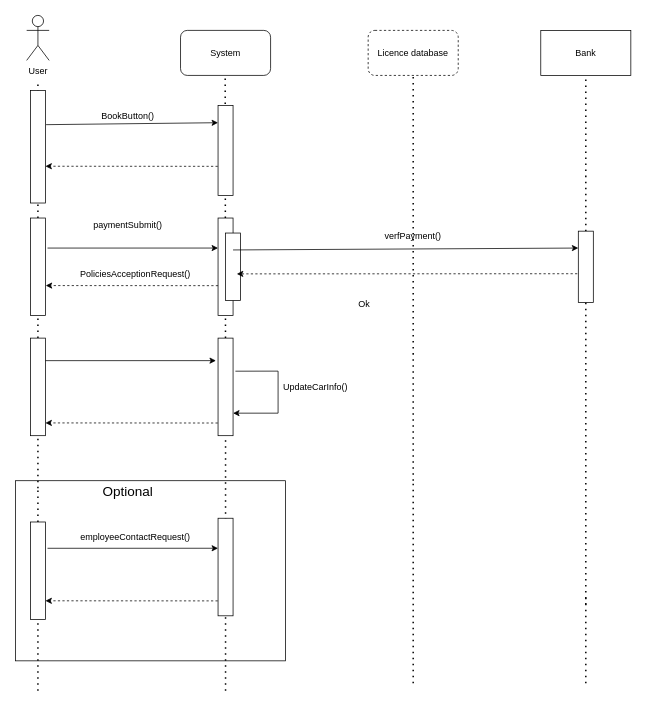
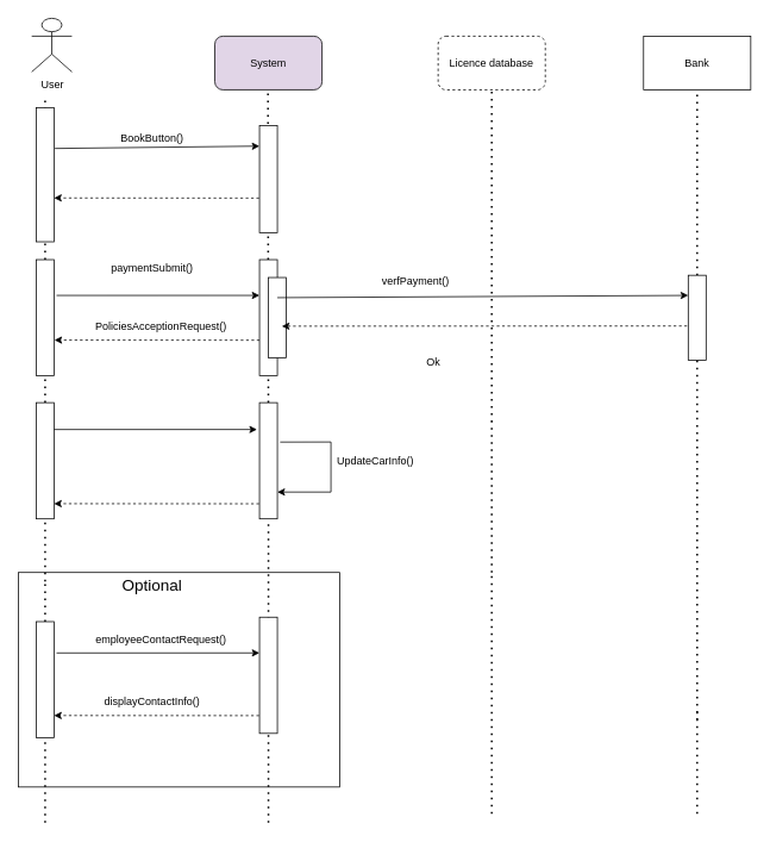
  <mxCell id="0" />
  <mxCell id="1" parent="0" />
  <mxCell id="2" value="" style="rounded=0;whiteSpace=wrap;html=1;" vertex="1" parent="1"><mxGeometry x="20" y="640" width="360" height="240" as="geometry" /></mxCell>
- <mxCell id="3" value="User" style="shape=umlActor;verticalLabelPosition=bottom;verticalAlign=top;html=1;outlineConnect=0;" vertex="1" parent="1"><mxGeometry x="35" y="20" width="30" height="60" as="geometry" /></mxCell>
+ <mxCell id="3" value="User" style="shape=umlActor;verticalLabelPosition=bottom;verticalAlign=top;html=1;outlineConnect=0;" vertex="1" parent="1"><mxGeometry x="35" y="20" width="45" height="60" as="geometry" /></mxCell>
  <mxCell id="4" value="" style="endArrow=none;dashed=1;html=1;dashPattern=1 3;strokeWidth=2;rounded=0;startArrow=none;" edge="1" parent="1" source="14"><mxGeometry width="50" height="50" relative="1" as="geometry"><mxPoint x="50" y="520" as="sourcePoint" /><mxPoint x="50" y="110" as="targetPoint" /></mxGeometry></mxCell>
  <mxCell id="5" value="" style="rounded=0;whiteSpace=wrap;html=1;" vertex="1" parent="1"><mxGeometry x="40" y="120" width="20" height="150" as="geometry" /></mxCell>
- <mxCell id="6" value="System" style="rounded=1;whiteSpace=wrap;html=1;" vertex="1" parent="1"><mxGeometry x="240" y="40" width="120" height="60" as="geometry" /></mxCell>
+ <mxCell id="6" value="System" style="rounded=1;whiteSpace=wrap;html=1;fillColor=#e1d5e7;" vertex="1" parent="1"><mxGeometry x="240" y="40" width="120" height="60" as="geometry" /></mxCell>
  <mxCell id="7" value="" style="endArrow=none;dashed=1;html=1;dashPattern=1 3;strokeWidth=2;rounded=0;startArrow=none;" edge="1" parent="1" source="20"><mxGeometry width="50" height="50" relative="1" as="geometry"><mxPoint x="300" y="710" as="sourcePoint" /><mxPoint x="299.5" y="100" as="targetPoint" /></mxGeometry></mxCell>
  <mxCell id="8" value="" style="endArrow=classic;html=1;rounded=0;exitX=1.044;exitY=0.304;exitDx=0;exitDy=0;exitPerimeter=0;" edge="1" parent="1" source="5"><mxGeometry width="50" height="50" relative="1" as="geometry"><mxPoint x="230" y="260" as="sourcePoint" /><mxPoint x="290" y="163" as="targetPoint" /></mxGeometry></mxCell>
  <mxCell id="9" value="BookButton()" style="text;html=1;strokeColor=none;fillColor=none;align=center;verticalAlign=middle;whiteSpace=wrap;rounded=0;" vertex="1" parent="1"><mxGeometry x="140" y="140" width="60" height="30" as="geometry" /></mxCell>
  <mxCell id="10" value="" style="rounded=0;whiteSpace=wrap;html=1;" vertex="1" parent="1"><mxGeometry x="290" y="140" width="20" height="120" as="geometry" /></mxCell>
  <mxCell id="11" value="" style="endArrow=classic;html=1;rounded=0;exitX=1.14;exitY=0.331;exitDx=0;exitDy=0;exitPerimeter=0;" edge="1" parent="1"><mxGeometry width="50" height="50" relative="1" as="geometry"><mxPoint x="62.8" y="330.03" as="sourcePoint" /><mxPoint x="290" y="330" as="targetPoint" /></mxGeometry></mxCell>
  <mxCell id="12" value="PoliciesAcceptionRequest()" style="text;html=1;strokeColor=none;fillColor=none;align=center;verticalAlign=middle;whiteSpace=wrap;rounded=0;" vertex="1" parent="1"><mxGeometry x="120" y="350" width="120" height="30" as="geometry" /></mxCell>
  <mxCell id="13" value="paymentSubmit()" style="text;html=1;strokeColor=none;fillColor=none;align=center;verticalAlign=middle;whiteSpace=wrap;rounded=0;" vertex="1" parent="1"><mxGeometry x="140" y="285" width="60" height="30" as="geometry" /></mxCell>
  <mxCell id="14" value="" style="rounded=0;whiteSpace=wrap;html=1;" vertex="1" parent="1"><mxGeometry x="40" y="290" width="20" height="130" as="geometry" /></mxCell>
  <mxCell id="15" value="" style="endArrow=none;dashed=1;html=1;dashPattern=1 3;strokeWidth=2;rounded=0;startArrow=none;" edge="1" parent="1" source="17" target="14"><mxGeometry width="50" height="50" relative="1" as="geometry"><mxPoint x="50" y="710" as="sourcePoint" /><mxPoint x="50" y="110" as="targetPoint" /></mxGeometry></mxCell>
  <mxCell id="16" value="" style="rounded=0;whiteSpace=wrap;html=1;" vertex="1" parent="1"><mxGeometry x="290" y="290" width="20" height="130" as="geometry" /></mxCell>
  <mxCell id="17" value="" style="rounded=0;whiteSpace=wrap;html=1;" vertex="1" parent="1"><mxGeometry x="40" y="450" width="20" height="130" as="geometry" /></mxCell>
  <mxCell id="18" value="" style="endArrow=none;dashed=1;html=1;dashPattern=1 3;strokeWidth=2;rounded=0;startArrow=none;" edge="1" parent="1" target="17"><mxGeometry width="50" height="50" relative="1" as="geometry"><mxPoint x="50" y="650" as="sourcePoint" /><mxPoint x="50" y="420" as="targetPoint" /></mxGeometry></mxCell>
  <mxCell id="19" value="" style="endArrow=classic;html=1;rounded=0;exitX=1.14;exitY=0.331;exitDx=0;exitDy=0;exitPerimeter=0;" edge="1" parent="1"><mxGeometry width="50" height="50" relative="1" as="geometry"><mxPoint x="60" y="480.03" as="sourcePoint" /><mxPoint x="287.2" y="480" as="targetPoint" /></mxGeometry></mxCell>
  <mxCell id="20" value="" style="rounded=0;whiteSpace=wrap;html=1;" vertex="1" parent="1"><mxGeometry x="290" y="450" width="20" height="130" as="geometry" /></mxCell>
  <mxCell id="21" value="" style="endArrow=none;dashed=1;html=1;dashPattern=1 3;strokeWidth=2;rounded=0;startArrow=none;" edge="1" parent="1" target="20"><mxGeometry width="50" height="50" relative="1" as="geometry"><mxPoint x="300" y="740" as="sourcePoint" /><mxPoint x="299.5" y="100" as="targetPoint" /></mxGeometry></mxCell>
  <mxCell id="22" value="" style="endArrow=none;dashed=1;html=1;dashPattern=1 3;strokeWidth=2;rounded=0;startArrow=none;" edge="1" parent="1" source="45"><mxGeometry width="50" height="50" relative="1" as="geometry"><mxPoint x="300" y="1040" as="sourcePoint" /><mxPoint x="300" y="750" as="targetPoint" /></mxGeometry></mxCell>
  <mxCell id="23" value="" style="endArrow=none;dashed=1;html=1;dashPattern=1 3;strokeWidth=2;rounded=0;startArrow=none;" edge="1" parent="1" source="43"><mxGeometry width="50" height="50" relative="1" as="geometry"><mxPoint x="50" y="1020" as="sourcePoint" /><mxPoint x="50" y="650" as="targetPoint" /></mxGeometry></mxCell>
  <mxCell id="24" value="Licence database" style="rounded=1;whiteSpace=wrap;html=1;dashed=1;" vertex="1" parent="1"><mxGeometry x="490" y="40" width="120" height="60" as="geometry" /></mxCell>
  <mxCell id="25" value="" style="endArrow=none;dashed=1;html=1;dashPattern=1 3;strokeWidth=2;rounded=0;entryX=0.5;entryY=1;entryDx=0;entryDy=0;startArrow=none;" edge="1" parent="1" target="24"><mxGeometry width="50" height="50" relative="1" as="geometry"><mxPoint x="550" y="640" as="sourcePoint" /><mxPoint x="220" y="190" as="targetPoint" /></mxGeometry></mxCell>
  <mxCell id="26" value="" style="endArrow=none;dashed=1;html=1;dashPattern=1 3;strokeWidth=2;rounded=0;" edge="1" parent="1"><mxGeometry width="50" height="50" relative="1" as="geometry"><mxPoint x="550" y="910" as="sourcePoint" /><mxPoint x="550" y="640" as="targetPoint" /></mxGeometry></mxCell>
  <mxCell id="27" value="Bank" style="whiteSpace=wrap;html=1;rounded=0;" vertex="1" parent="1"><mxGeometry x="720" y="40" width="120" height="60" as="geometry" /></mxCell>
  <mxCell id="28" value="" style="endArrow=none;dashed=1;html=1;dashPattern=1 3;strokeWidth=2;rounded=0;entryX=0.5;entryY=1;entryDx=0;entryDy=0;startArrow=none;" edge="1" parent="1" source="32" target="27"><mxGeometry width="50" height="50" relative="1" as="geometry"><mxPoint x="780" y="1071.143" as="sourcePoint" /><mxPoint x="750" y="380" as="targetPoint" /></mxGeometry></mxCell>
  <mxCell id="29" value="" style="endArrow=none;dashed=1;html=1;dashPattern=1 3;strokeWidth=2;rounded=0;" edge="1" parent="1"><mxGeometry width="50" height="50" relative="1" as="geometry"><mxPoint x="780" y="910" as="sourcePoint" /><mxPoint x="780" y="790" as="targetPoint" /></mxGeometry></mxCell>
  <mxCell id="30" value="" style="endArrow=classic;html=1;rounded=0;dashed=1;exitX=-0.021;exitY=0.676;exitDx=0;exitDy=0;exitPerimeter=0;" edge="1" parent="1" source="10"><mxGeometry width="50" height="50" relative="1" as="geometry"><mxPoint x="290" y="242" as="sourcePoint" /><mxPoint x="60" y="221" as="targetPoint" /></mxGeometry></mxCell>
  <mxCell id="31" value="" style="endArrow=classic;html=1;rounded=0;dashed=1;exitX=-0.021;exitY=0.676;exitDx=0;exitDy=0;exitPerimeter=0;" edge="1" parent="1"><mxGeometry width="50" height="50" relative="1" as="geometry"><mxPoint x="290" y="380.12" as="sourcePoint" /><mxPoint x="60.42" y="380" as="targetPoint" /></mxGeometry></mxCell>
  <mxCell id="32" value="" style="rounded=0;whiteSpace=wrap;html=1;" vertex="1" parent="1"><mxGeometry x="770" y="307.5" width="20" height="95" as="geometry" /></mxCell>
  <mxCell id="33" value="" style="endArrow=none;dashed=1;html=1;dashPattern=1 3;strokeWidth=2;rounded=0;entryX=0.5;entryY=1;entryDx=0;entryDy=0;startArrow=none;" edge="1" parent="1" target="32"><mxGeometry width="50" height="50" relative="1" as="geometry"><mxPoint x="780" y="805" as="sourcePoint" /><mxPoint x="780" y="100" as="targetPoint" /></mxGeometry></mxCell>
  <mxCell id="34" value="" style="rounded=0;whiteSpace=wrap;html=1;" vertex="1" parent="1"><mxGeometry x="300" y="310" width="20" height="90" as="geometry" /></mxCell>
  <mxCell id="35" value="" style="endArrow=classic;html=1;rounded=0;exitX=1.14;exitY=0.331;exitDx=0;exitDy=0;exitPerimeter=0;entryX=0;entryY=0.25;entryDx=0;entryDy=0;" edge="1" parent="1"><mxGeometry width="50" height="50" relative="1" as="geometry"><mxPoint x="310" y="332.53" as="sourcePoint" /><mxPoint x="770" y="330" as="targetPoint" /></mxGeometry></mxCell>
  <mxCell id="36" value="" style="endArrow=classic;html=1;rounded=0;dashed=1;entryX=1;entryY=0.833;entryDx=0;entryDy=0;entryPerimeter=0;exitX=-0.068;exitY=0.597;exitDx=0;exitDy=0;exitPerimeter=0;" edge="1" parent="1" source="32"><mxGeometry width="50" height="50" relative="1" as="geometry"><mxPoint x="765" y="364.44" as="sourcePoint" /><mxPoint x="315" y="364.41" as="targetPoint" /></mxGeometry></mxCell>
- <mxCell id="37" value="verfPayment()" style="text;html=1;strokeColor=none;fillColor=none;align=center;verticalAlign=middle;whiteSpace=wrap;rounded=0;" vertex="1" parent="1"><mxGeometry x="520" y="300" width="60" height="30" as="geometry" /></mxCell>
+ <mxCell id="37" value="verfPayment()" style="text;html=1;strokeColor=none;fillColor=none;align=center;verticalAlign=middle;whiteSpace=wrap;rounded=0;" vertex="1" parent="1"><mxGeometry x="435" y="300" width="60" height="30" as="geometry" /></mxCell>
  <mxCell id="38" value="Ok" style="text;html=1;strokeColor=none;fillColor=none;align=center;verticalAlign=middle;whiteSpace=wrap;rounded=0;" vertex="1" parent="1"><mxGeometry x="455" y="390" width="60" height="30" as="geometry" /></mxCell>
  <mxCell id="39" value="" style="endArrow=classic;html=1;rounded=0;exitX=1.156;exitY=0.339;exitDx=0;exitDy=0;exitPerimeter=0;" edge="1" parent="1" source="20"><mxGeometry width="50" height="50" relative="1" as="geometry"><mxPoint x="420" y="410" as="sourcePoint" /><mxPoint x="310" y="550" as="targetPoint" /><Array as="points"><mxPoint x="370" y="494" /><mxPoint x="370" y="550" /></Array></mxGeometry></mxCell>
  <mxCell id="40" value="UpdateCarInfo()" style="text;html=1;strokeColor=none;fillColor=none;align=center;verticalAlign=middle;whiteSpace=wrap;rounded=0;" vertex="1" parent="1"><mxGeometry x="390" y="500" width="60" height="30" as="geometry" /></mxCell>
  <mxCell id="41" value="" style="endArrow=classic;html=1;rounded=0;dashed=1;exitX=-0.021;exitY=0.676;exitDx=0;exitDy=0;exitPerimeter=0;" edge="1" parent="1"><mxGeometry width="50" height="50" relative="1" as="geometry"><mxPoint x="289.58" y="563.12" as="sourcePoint" /><mxPoint x="60" y="563" as="targetPoint" /></mxGeometry></mxCell>
  <mxCell id="42" value="&lt;font style=&quot;font-size: 18px&quot;&gt;Optional&lt;/font&gt;" style="text;html=1;strokeColor=none;fillColor=none;align=center;verticalAlign=middle;whiteSpace=wrap;rounded=0;" vertex="1" parent="1"><mxGeometry x="140" y="640" width="60" height="30" as="geometry" /></mxCell>
  <mxCell id="43" value="" style="rounded=0;whiteSpace=wrap;html=1;" vertex="1" parent="1"><mxGeometry x="40" y="695" width="20" height="130" as="geometry" /></mxCell>
  <mxCell id="44" value="" style="endArrow=none;dashed=1;html=1;dashPattern=1 3;strokeWidth=2;rounded=0;" edge="1" parent="1" target="43"><mxGeometry width="50" height="50" relative="1" as="geometry"><mxPoint x="50" y="920" as="sourcePoint" /><mxPoint x="50" y="650" as="targetPoint" /></mxGeometry></mxCell>
  <mxCell id="45" value="" style="rounded=0;whiteSpace=wrap;html=1;" vertex="1" parent="1"><mxGeometry x="290" y="690" width="20" height="130" as="geometry" /></mxCell>
  <mxCell id="46" value="" style="endArrow=none;dashed=1;html=1;dashPattern=1 3;strokeWidth=2;rounded=0;startArrow=none;" edge="1" parent="1" target="45"><mxGeometry width="50" height="50" relative="1" as="geometry"><mxPoint x="300" y="920" as="sourcePoint" /><mxPoint x="300" y="750" as="targetPoint" /></mxGeometry></mxCell>
  <mxCell id="47" value="" style="endArrow=classic;html=1;rounded=0;exitX=1.14;exitY=0.331;exitDx=0;exitDy=0;exitPerimeter=0;" edge="1" parent="1"><mxGeometry width="50" height="50" relative="1" as="geometry"><mxPoint x="62.8" y="730.03" as="sourcePoint" /><mxPoint x="290" y="730" as="targetPoint" /></mxGeometry></mxCell>
  <mxCell id="48" value="" style="endArrow=classic;html=1;rounded=0;dashed=1;exitX=-0.021;exitY=0.676;exitDx=0;exitDy=0;exitPerimeter=0;" edge="1" parent="1"><mxGeometry width="50" height="50" relative="1" as="geometry"><mxPoint x="289.58" y="800.12" as="sourcePoint" /><mxPoint x="60" y="800" as="targetPoint" /></mxGeometry></mxCell>
  <mxCell id="49" value="employeeContactRequest()" style="text;html=1;strokeColor=none;fillColor=none;align=center;verticalAlign=middle;whiteSpace=wrap;rounded=0;" vertex="1" parent="1"><mxGeometry x="150" y="700" width="60" height="30" as="geometry" /></mxCell>
+ <mxCell id="50" value="displayContactInfo()" style="text;html=1;strokeColor=none;fillColor=none;align=center;verticalAlign=middle;whiteSpace=wrap;rounded=0;" vertex="1" parent="1"><mxGeometry x="110" y="770" width="120" height="30" as="geometry" /></mxCell>
